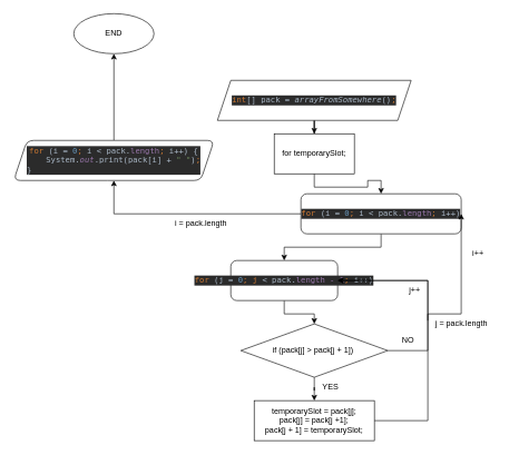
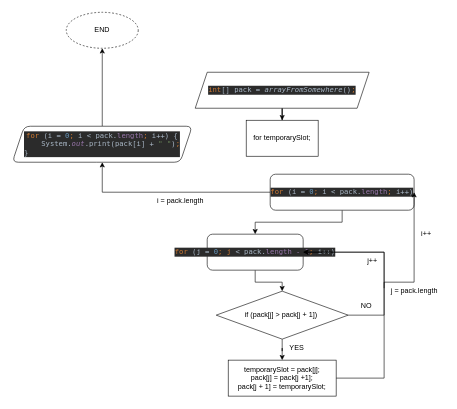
  <mxCell id="0" />
  <mxCell id="1" parent="0" />
  <mxCell id="2" value="" style="edgeStyle=orthogonalEdgeStyle;rounded=0;orthogonalLoop=1;jettySize=auto;html=1;" edge="1" parent="1" source="3" target="5"><mxGeometry relative="1" as="geometry" /></mxCell>
  <mxCell id="3" value="&lt;pre style=&quot;background-color:#2b2b2b;color:#a9b7c6;font-family:'JetBrains Mono',monospace;font-size:9,8pt;&quot;&gt;&lt;span style=&quot;color:#cc7832;&quot;&gt;int&lt;/span&gt;[] pack = &lt;span style=&quot;font-style:italic;&quot;&gt;arrayFromSomewhere&lt;/span&gt;()&lt;span style=&quot;color:#cc7832;&quot;&gt;;&lt;/span&gt;&lt;/pre&gt;" style="shape=parallelogram;perimeter=parallelogramPerimeter;whiteSpace=wrap;html=1;fixedSize=1;" vertex="1" parent="1"><mxGeometry x="325" y="120" width="290" height="60" as="geometry" /></mxCell>
- <mxCell id="4" value="" style="edgeStyle=orthogonalEdgeStyle;rounded=0;orthogonalLoop=1;jettySize=auto;html=1;" edge="1" parent="1" source="5" target="8"><mxGeometry relative="1" as="geometry" /></mxCell>
  <mxCell id="5" value="for temporarySlot;" style="whiteSpace=wrap;html=1;" vertex="1" parent="1"><mxGeometry x="410" y="200" width="120" height="60" as="geometry" /></mxCell>
  <mxCell id="6" value="" style="edgeStyle=orthogonalEdgeStyle;rounded=0;orthogonalLoop=1;jettySize=auto;html=1;" edge="1" parent="1" source="8" target="10"><mxGeometry relative="1" as="geometry" /></mxCell>
  <mxCell id="7" value="" style="edgeStyle=orthogonalEdgeStyle;rounded=0;orthogonalLoop=1;jettySize=auto;html=1;" edge="1" parent="1" source="8" target="23"><mxGeometry relative="1" as="geometry" /></mxCell>
  <mxCell id="8" value="&lt;pre style=&quot;background-color:#2b2b2b;color:#a9b7c6;font-family:'JetBrains Mono',monospace;font-size:9,8pt;&quot;&gt;&lt;span style=&quot;color:#cc7832;&quot;&gt;for &lt;/span&gt;(i = &lt;span style=&quot;color:#6897bb;&quot;&gt;0&lt;/span&gt;&lt;span style=&quot;color:#cc7832;&quot;&gt;; &lt;/span&gt;i &amp;lt; pack.&lt;span style=&quot;color:#9876aa;&quot;&gt;length&lt;/span&gt;&lt;span style=&quot;color:#cc7832;&quot;&gt;; &lt;/span&gt;i++)&lt;/pre&gt;" style="rounded=1;whiteSpace=wrap;html=1;" vertex="1" parent="1"><mxGeometry x="450" y="290" width="240" height="60" as="geometry" /></mxCell>
  <mxCell id="9" style="edgeStyle=orthogonalEdgeStyle;rounded=0;orthogonalLoop=1;jettySize=auto;html=1;exitX=0.5;exitY=1;exitDx=0;exitDy=0;entryX=0.5;entryY=0;entryDx=0;entryDy=0;" edge="1" parent="1" source="10" target="13"><mxGeometry relative="1" as="geometry" /></mxCell>
  <mxCell id="10" value="&lt;pre style=&quot;background-color:#2b2b2b;color:#a9b7c6;font-family:'JetBrains Mono',monospace;font-size:9,8pt;&quot;&gt;&lt;span style=&quot;color:#cc7832;&quot;&gt;for &lt;/span&gt;(j = &lt;span style=&quot;color:#6897bb;&quot;&gt;0&lt;/span&gt;&lt;span style=&quot;color:#cc7832;&quot;&gt;; j&lt;/span&gt; &amp;lt; pack.&lt;span style=&quot;color:#9876aa;&quot;&gt;length - 1&lt;/span&gt;&lt;span style=&quot;color:#cc7832;&quot;&gt;; &lt;/span&gt;i++)&lt;/pre&gt;" style="whiteSpace=wrap;html=1;rounded=1;" vertex="1" parent="1"><mxGeometry x="345" y="390" width="160" height="60" as="geometry" /></mxCell>
  <mxCell id="11" value="" style="edgeStyle=orthogonalEdgeStyle;rounded=0;orthogonalLoop=1;jettySize=auto;html=1;" edge="1" parent="1" source="13" target="15"><mxGeometry relative="1" as="geometry" /></mxCell>
  <mxCell id="12" style="edgeStyle=orthogonalEdgeStyle;rounded=0;orthogonalLoop=1;jettySize=auto;html=1;exitX=1;exitY=0.5;exitDx=0;exitDy=0;entryX=1;entryY=0.5;entryDx=0;entryDy=0;" edge="1" parent="1" source="13" target="10"><mxGeometry relative="1" as="geometry"><Array as="points"><mxPoint x="640" y="525" /><mxPoint x="640" y="420" /></Array></mxGeometry></mxCell>
  <mxCell id="13" value="if (pack[j] &amp;gt; pack[j + 1])&amp;nbsp;" style="rhombus;whiteSpace=wrap;html=1;" vertex="1" parent="1"><mxGeometry x="360" y="485" width="220" height="80" as="geometry" /></mxCell>
  <mxCell id="14" style="edgeStyle=orthogonalEdgeStyle;rounded=0;orthogonalLoop=1;jettySize=auto;html=1;exitX=1;exitY=0.5;exitDx=0;exitDy=0;entryX=1;entryY=0.5;entryDx=0;entryDy=0;" edge="1" parent="1" source="15" target="10"><mxGeometry relative="1" as="geometry"><mxPoint x="640" y="470" as="targetPoint" /><Array as="points"><mxPoint x="640" y="630" /><mxPoint x="640" y="420" /></Array></mxGeometry></mxCell>
  <mxCell id="15" value="temporarySlot = pack[j];&lt;br&gt;pack[j] = pack[j +1];&lt;br&gt;pack[j + 1] = temporarySlot;" style="whiteSpace=wrap;html=1;" vertex="1" parent="1"><mxGeometry x="380" y="600" width="180" height="60" as="geometry" /></mxCell>
  <mxCell id="16" value="NO" style="text;html=1;align=center;verticalAlign=middle;resizable=0;points=[];autosize=1;strokeColor=none;fillColor=none;" vertex="1" parent="1"><mxGeometry x="590" y="495" width="40" height="30" as="geometry" /></mxCell>
  <mxCell id="17" value="YES" style="text;html=1;align=center;verticalAlign=middle;resizable=0;points=[];autosize=1;strokeColor=none;fillColor=none;" vertex="1" parent="1"><mxGeometry x="469" y="565" width="50" height="30" as="geometry" /></mxCell>
  <mxCell id="18" style="edgeStyle=orthogonalEdgeStyle;rounded=0;orthogonalLoop=1;jettySize=auto;html=1;entryX=1;entryY=0.5;entryDx=0;entryDy=0;" edge="1" parent="1" target="8"><mxGeometry relative="1" as="geometry"><mxPoint x="640" y="480" as="sourcePoint" /><Array as="points"><mxPoint x="640" y="470" /><mxPoint x="690" y="470" /><mxPoint x="690" y="320" /></Array></mxGeometry></mxCell>
  <mxCell id="19" value="j++" style="text;html=1;align=center;verticalAlign=middle;resizable=0;points=[];autosize=1;strokeColor=none;fillColor=none;" vertex="1" parent="1"><mxGeometry x="600" y="420" width="40" height="30" as="geometry" /></mxCell>
  <mxCell id="20" value="j = pack.length" style="text;html=1;align=center;verticalAlign=middle;resizable=0;points=[];autosize=1;strokeColor=none;fillColor=none;" vertex="1" parent="1"><mxGeometry x="640" y="470" width="100" height="30" as="geometry" /></mxCell>
- <mxCell id="21" value="i++" style="text;html=1;align=center;verticalAlign=middle;resizable=0;points=[];autosize=1;strokeColor=none;fillColor=none;" vertex="1" parent="1"><mxGeometry x="695" y="365" width="40" height="30" as="geometry" /></mxCell>
+ <mxCell id="21" value="i++" style="text;html=1;align=center;verticalAlign=middle;resizable=0;points=[];autosize=1;strokeColor=none;fillColor=none;" vertex="1" parent="1"><mxGeometry x="690" y="375" width="40" height="30" as="geometry" /></mxCell>
  <mxCell id="22" value="" style="edgeStyle=orthogonalEdgeStyle;rounded=0;orthogonalLoop=1;jettySize=auto;html=1;" edge="1" parent="1" source="23" target="24"><mxGeometry relative="1" as="geometry" /></mxCell>
  <mxCell id="23" value="&lt;pre style=&quot;background-color:#2b2b2b;color:#a9b7c6;font-family:'JetBrains Mono',monospace;font-size:9,8pt;&quot;&gt;&lt;span style=&quot;color:#cc7832;&quot;&gt;for &lt;/span&gt;(i = &lt;span style=&quot;color:#6897bb;&quot;&gt;0&lt;/span&gt;&lt;span style=&quot;color:#cc7832;&quot;&gt;; &lt;/span&gt;i &amp;lt; pack.&lt;span style=&quot;color:#9876aa;&quot;&gt;length&lt;/span&gt;&lt;span style=&quot;color:#cc7832;&quot;&gt;; &lt;/span&gt;i++) {&lt;br&gt;    System.&lt;span style=&quot;color:#9876aa;font-style:italic;&quot;&gt;out&lt;/span&gt;.print(pack[i] + &lt;span style=&quot;color:#6a8759;&quot;&gt;&quot; &quot;&lt;/span&gt;)&lt;span style=&quot;color:#cc7832;&quot;&gt;;&lt;br&gt;&lt;div style=&quot;text-align: left;&quot;&gt;&lt;span style=&quot;color: rgb(169, 183, 198); white-space: normal;&quot;&gt;}&lt;/span&gt;&lt;/div&gt;&lt;/span&gt;&lt;/pre&gt;" style="shape=parallelogram;perimeter=parallelogramPerimeter;whiteSpace=wrap;html=1;fixedSize=1;rounded=1;" vertex="1" parent="1"><mxGeometry x="20" y="210" width="300" height="60" as="geometry" /></mxCell>
- <mxCell id="24" value="END" style="ellipse;whiteSpace=wrap;html=1;rounded=1;" vertex="1" parent="1"><mxGeometry x="110" y="20" width="120" height="60" as="geometry" /></mxCell>
+ <mxCell id="24" value="END" style="ellipse;whiteSpace=wrap;html=1;rounded=1;dashed=1;" vertex="1" parent="1"><mxGeometry x="110" y="20" width="120" height="60" as="geometry" /></mxCell>
  <mxCell id="25" value="i = pack.length" style="text;html=1;align=center;verticalAlign=middle;resizable=0;points=[];autosize=1;strokeColor=none;fillColor=none;" vertex="1" parent="1"><mxGeometry x="250" y="320" width="100" height="30" as="geometry" /></mxCell>
